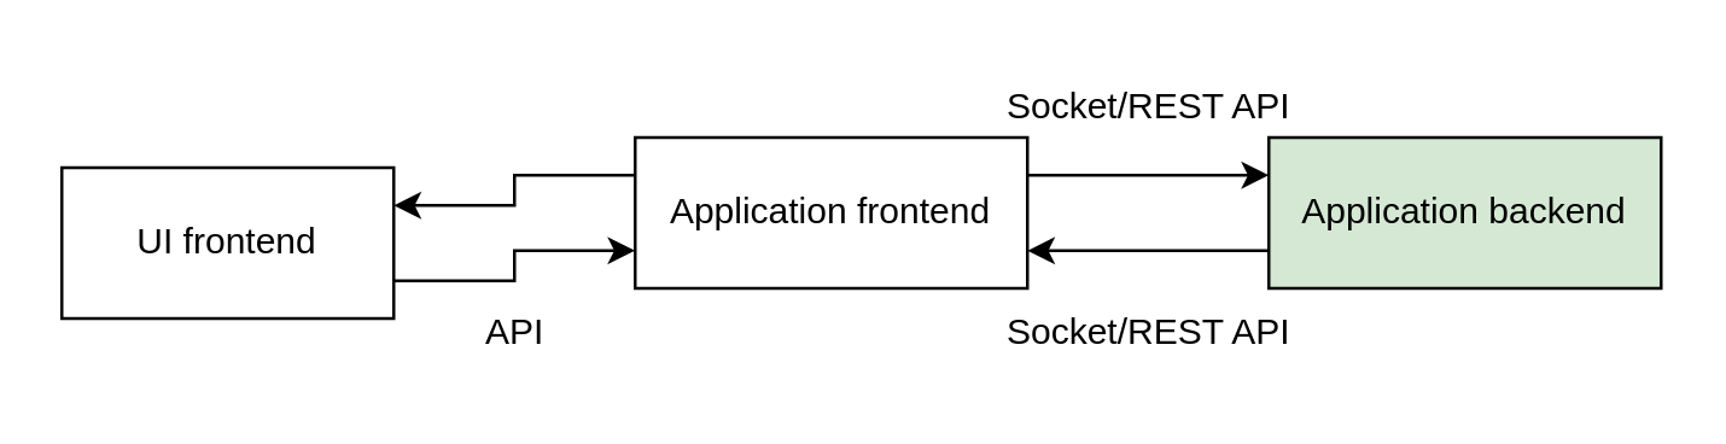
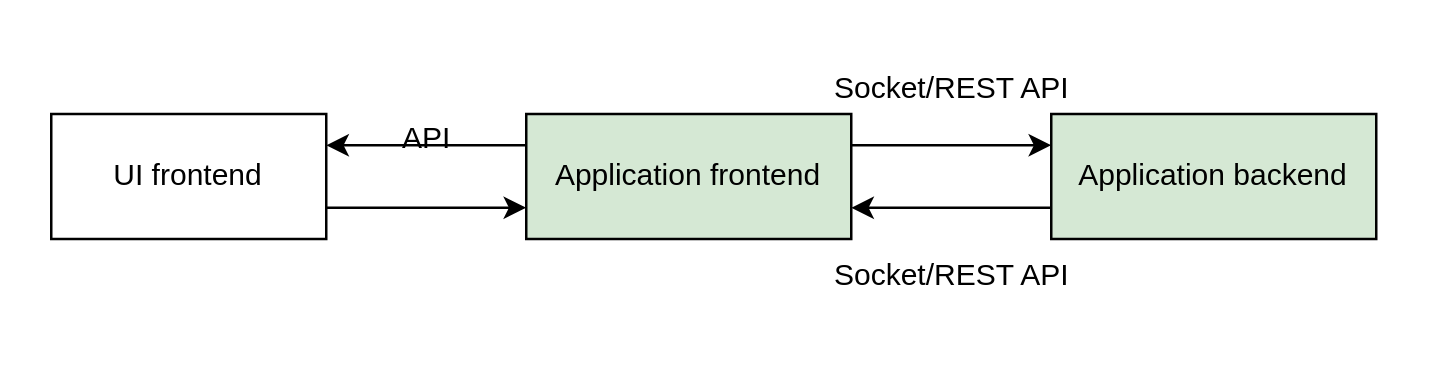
  <mxCell id="0" />
  <mxCell id="1" parent="0" />
  <mxCell id="2" style="edgeStyle=orthogonalEdgeStyle;rounded=0;orthogonalLoop=1;jettySize=auto;html=1;exitX=1;exitY=0.75;exitDx=0;exitDy=0;entryX=0;entryY=0.75;entryDx=0;entryDy=0;" edge="1" parent="1" source="3" target="6"><mxGeometry relative="1" as="geometry" /></mxCell>
- <mxCell id="3" value="UI frontend" style="html=1;whiteSpace=wrap;" vertex="1" parent="1"><mxGeometry x="20" y="55" width="110" height="50" as="geometry" /></mxCell>
+ <mxCell id="3" value="UI frontend" style="html=1;whiteSpace=wrap;" vertex="1" parent="1"><mxGeometry x="20" y="45" width="110" height="50" as="geometry" /></mxCell>
  <mxCell id="4" style="edgeStyle=orthogonalEdgeStyle;rounded=0;orthogonalLoop=1;jettySize=auto;html=1;exitX=0;exitY=0.25;exitDx=0;exitDy=0;entryX=1;entryY=0.25;entryDx=0;entryDy=0;" edge="1" parent="1" source="6" target="3"><mxGeometry relative="1" as="geometry" /></mxCell>
  <mxCell id="5" style="edgeStyle=orthogonalEdgeStyle;rounded=0;orthogonalLoop=1;jettySize=auto;html=1;exitX=1;exitY=0.25;exitDx=0;exitDy=0;entryX=0;entryY=0.25;entryDx=0;entryDy=0;" edge="1" parent="1" source="6" target="8"><mxGeometry relative="1" as="geometry" /></mxCell>
- <mxCell id="6" value="Application frontend" style="html=1;whiteSpace=wrap;" vertex="1" parent="1"><mxGeometry x="210" y="45" width="130" height="50" as="geometry" /></mxCell>
+ <mxCell id="6" value="Application frontend" style="html=1;whiteSpace=wrap;fillColor=#d5e8d4;" vertex="1" parent="1"><mxGeometry x="210" y="45" width="130" height="50" as="geometry" /></mxCell>
  <mxCell id="7" style="edgeStyle=orthogonalEdgeStyle;rounded=0;orthogonalLoop=1;jettySize=auto;html=1;exitX=0;exitY=0.75;exitDx=0;exitDy=0;entryX=1;entryY=0.75;entryDx=0;entryDy=0;" edge="1" parent="1" source="8" target="6"><mxGeometry relative="1" as="geometry" /></mxCell>
  <mxCell id="8" value="Application backend" style="html=1;whiteSpace=wrap;fillColor=#d5e8d4;" vertex="1" parent="1"><mxGeometry x="420" y="45" width="130" height="50" as="geometry" /></mxCell>
  <mxCell id="9" value="Socket/REST API" style="text;html=1;align=center;verticalAlign=middle;resizable=0;points=[];autosize=1;strokeColor=none;fillColor=none;" vertex="1" parent="1"><mxGeometry x="320" y="20" width="120" height="30" as="geometry" /></mxCell>
  <mxCell id="10" value="Socket/REST API" style="text;html=1;align=center;verticalAlign=middle;resizable=0;points=[];autosize=1;strokeColor=none;fillColor=none;" vertex="1" parent="1"><mxGeometry x="320" y="95" width="120" height="30" as="geometry" /></mxCell>
- <mxCell id="11" value="API" style="text;html=1;align=center;verticalAlign=middle;resizable=0;points=[];autosize=1;strokeColor=none;fillColor=none;" vertex="1" parent="1"><mxGeometry x="150" y="95" width="40" height="30" as="geometry" /></mxCell>
+ <mxCell id="11" value="API" style="text;html=1;align=center;verticalAlign=middle;resizable=0;points=[];autosize=1;strokeColor=none;fillColor=none;" vertex="1" parent="1"><mxGeometry x="150" y="40" width="40" height="30" as="geometry" /></mxCell>
